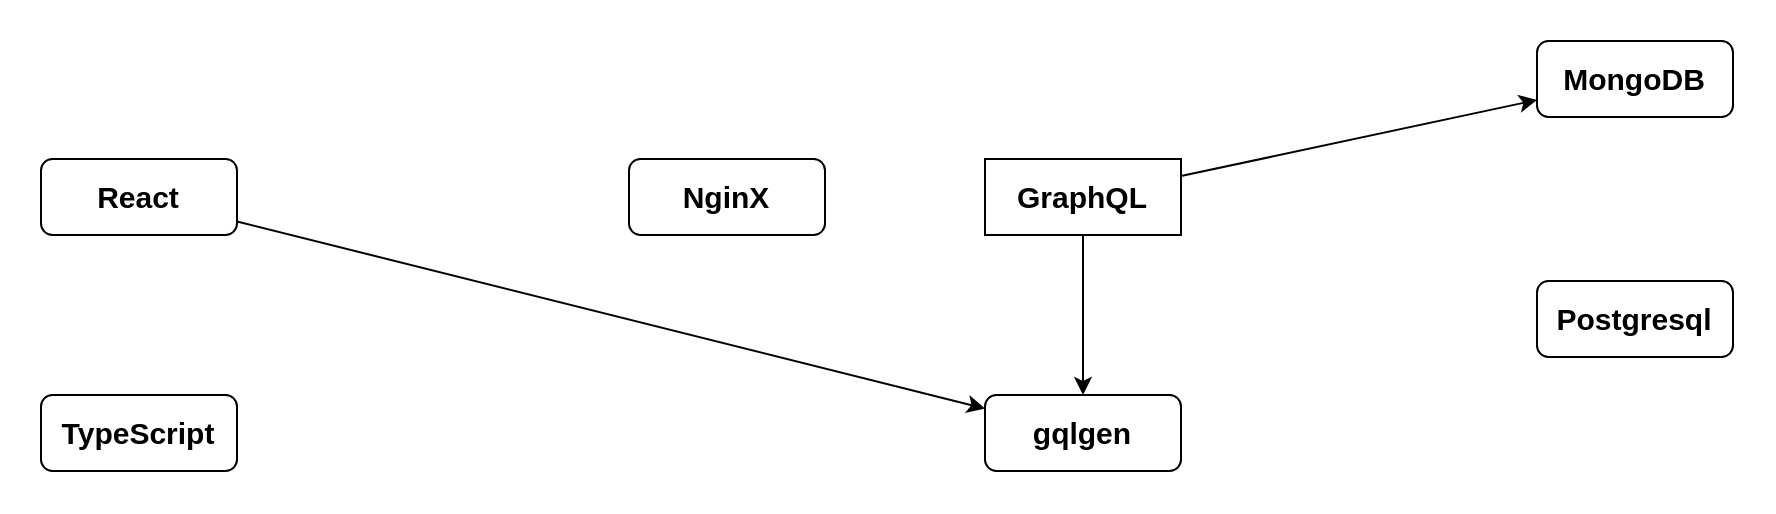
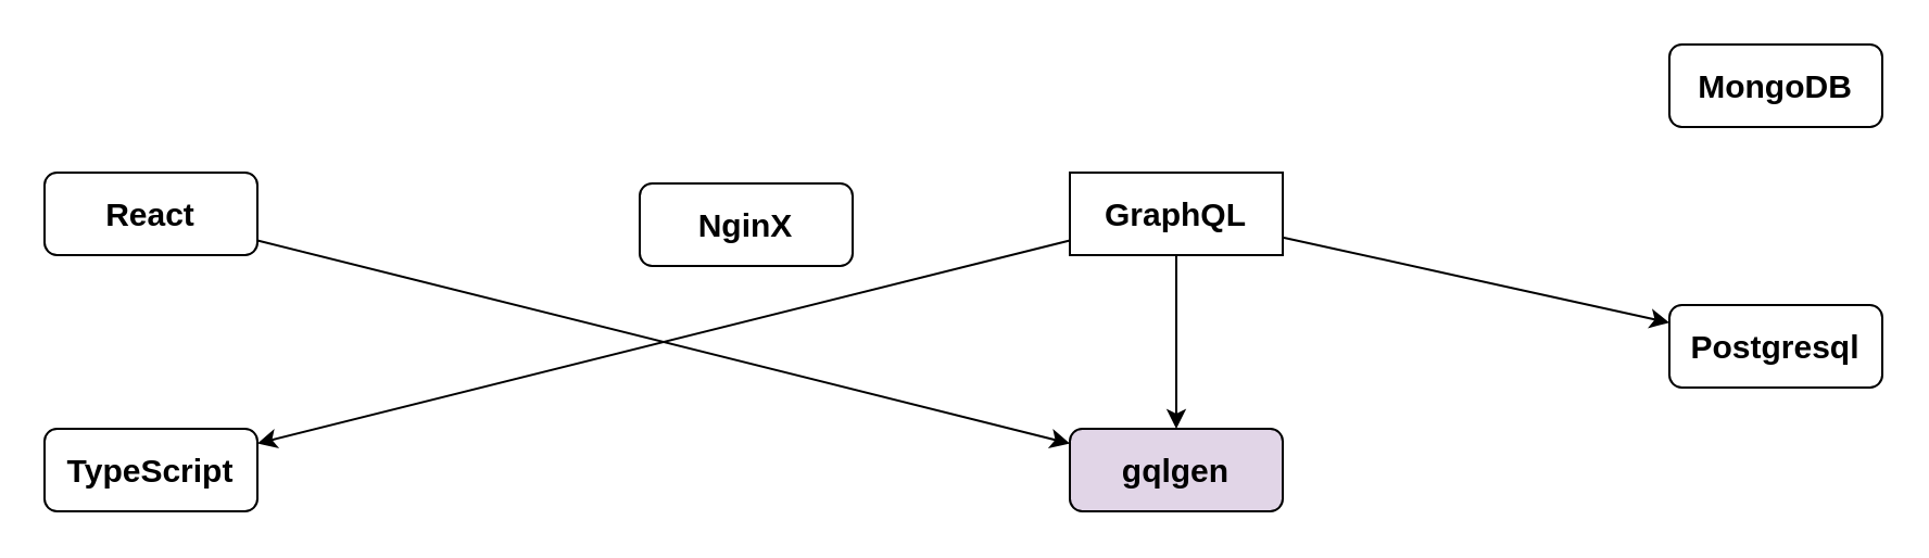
  <mxCell id="0" />
  <mxCell id="1" parent="0" />
  <mxCell id="2" value="MongoDB" style="rounded=1;whiteSpace=wrap;html=1;fontSize=15;fontStyle=1" vertex="1" parent="1"><mxGeometry x="768" y="20" width="98" height="38" as="geometry" /></mxCell>
  <mxCell id="3" value="Postgresql" style="rounded=1;whiteSpace=wrap;html=1;fontSize=15;fontStyle=1" vertex="1" parent="1"><mxGeometry x="768" y="140" width="98" height="38" as="geometry" /></mxCell>
  <mxCell id="4" value="" style="rounded=0;orthogonalLoop=1;jettySize=auto;html=1;fontSize=15;" edge="1" parent="1" source="7" target="8"><mxGeometry relative="1" as="geometry" /></mxCell>
- <mxCell id="5" style="rounded=0;orthogonalLoop=1;jettySize=auto;html=1;fontSize=15;" edge="1" parent="1" source="7" target="2"><mxGeometry relative="1" as="geometry" /></mxCell>
+ <mxCell id="5" style="rounded=0;orthogonalLoop=1;jettySize=auto;html=1;fontSize=15;" edge="1" parent="1" source="7" target="11"><mxGeometry relative="1" as="geometry" /></mxCell>
+ <mxCell id="6" style="rounded=0;orthogonalLoop=1;jettySize=auto;html=1;fontSize=15;" edge="1" parent="1" source="7" target="3"><mxGeometry relative="1" as="geometry" /></mxCell>
  <mxCell id="7" value="GraphQL" style="whiteSpace=wrap;html=1;fontSize=15;fontStyle=1;rounded=0;" vertex="1" parent="1"><mxGeometry x="492" y="79" width="98" height="38" as="geometry" /></mxCell>
- <mxCell id="8" value="gqlgen" style="rounded=1;whiteSpace=wrap;html=1;fontSize=15;fontStyle=1" vertex="1" parent="1"><mxGeometry x="492" y="197" width="98" height="38" as="geometry" /></mxCell>
+ <mxCell id="8" value="gqlgen" style="rounded=1;whiteSpace=wrap;html=1;fontSize=15;fontStyle=1;fillColor=#e1d5e7;" vertex="1" parent="1"><mxGeometry x="492" y="197" width="98" height="38" as="geometry" /></mxCell>
  <mxCell id="9" value="" style="rounded=0;orthogonalLoop=1;jettySize=auto;html=1;fontSize=15;" edge="1" parent="1" source="10" target="8"><mxGeometry relative="1" as="geometry" /></mxCell>
  <mxCell id="10" value="React" style="rounded=1;whiteSpace=wrap;html=1;fontSize=15;fontStyle=1" vertex="1" parent="1"><mxGeometry x="20" y="79" width="98" height="38" as="geometry" /></mxCell>
  <mxCell id="11" value="TypeScript" style="rounded=1;whiteSpace=wrap;html=1;fontSize=15;fontStyle=1" vertex="1" parent="1"><mxGeometry x="20" y="197" width="98" height="38" as="geometry" /></mxCell>
- <mxCell id="12" value="NginX" style="rounded=1;whiteSpace=wrap;html=1;fontSize=15;fontStyle=1" vertex="1" parent="1"><mxGeometry x="314" y="79" width="98" height="38" as="geometry" /></mxCell>
+ <mxCell id="12" value="NginX" style="rounded=1;whiteSpace=wrap;html=1;fontSize=15;fontStyle=1" vertex="1" parent="1"><mxGeometry x="294" y="84" width="98" height="38" as="geometry" /></mxCell>
